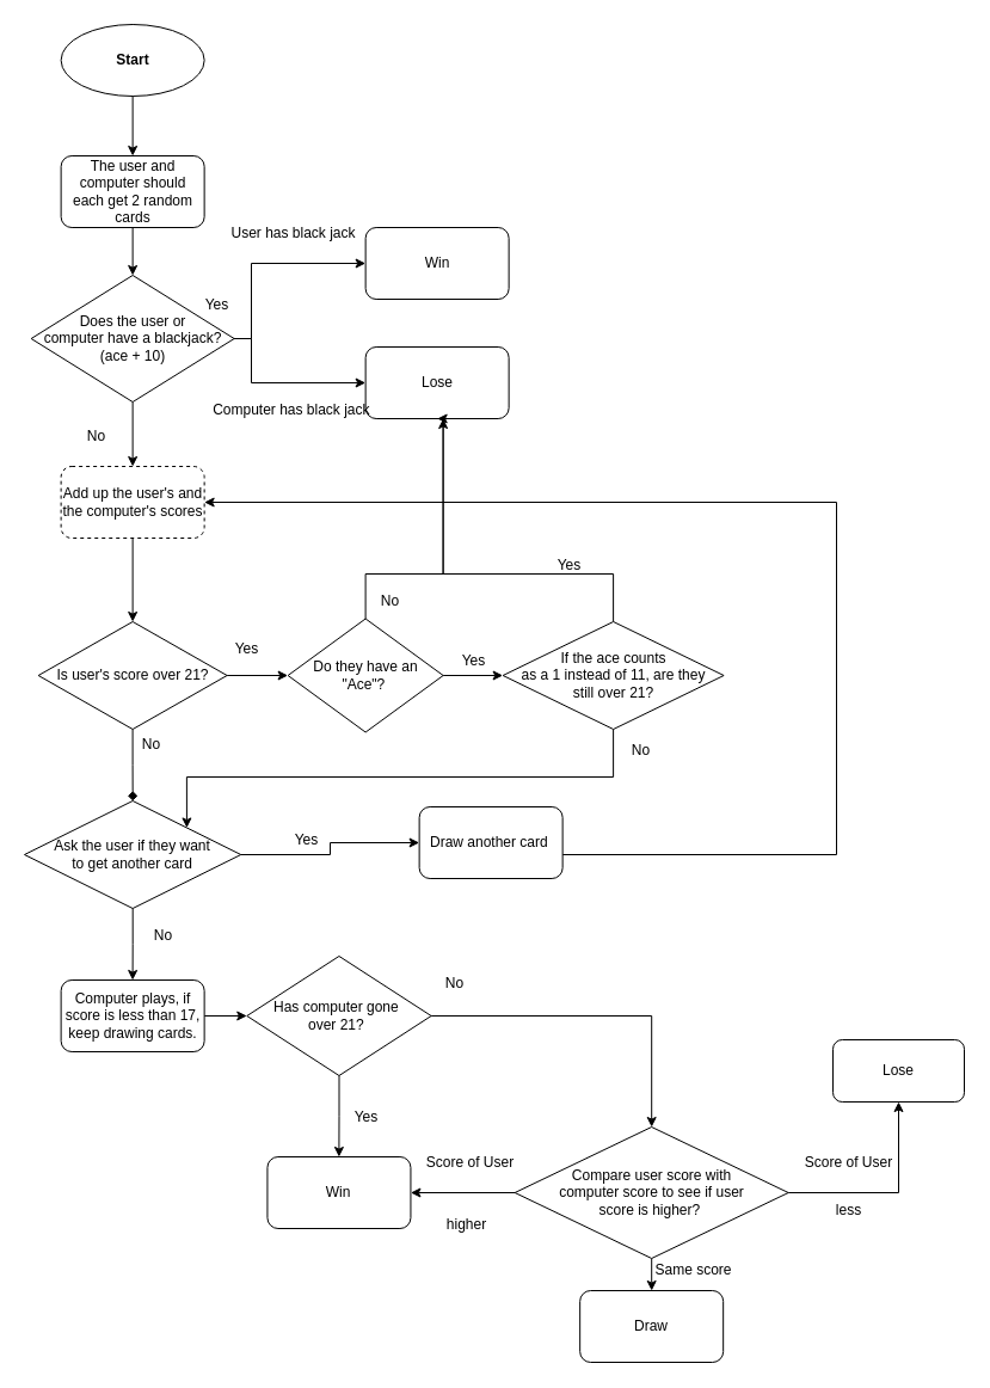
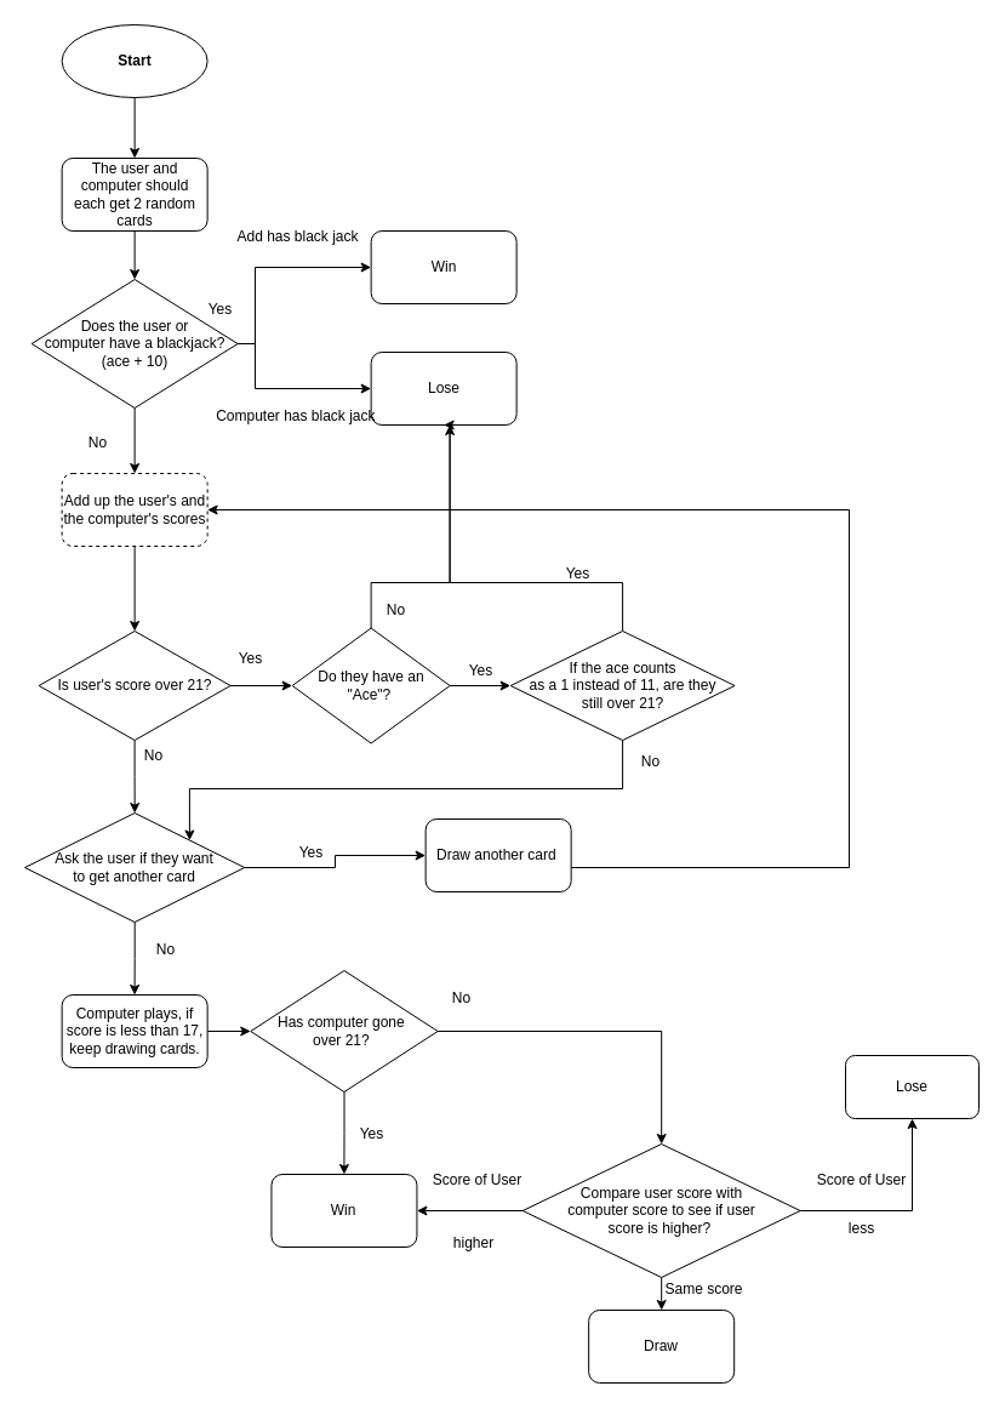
  <mxCell id="0" />
  <mxCell id="1" parent="0" />
  <mxCell id="2" value="" style="edgeStyle=orthogonalEdgeStyle;rounded=0;orthogonalLoop=1;jettySize=auto;html=1;" parent="1" source="3" target="5" edge="1"><mxGeometry relative="1" as="geometry" /></mxCell>
  <mxCell id="3" value="&lt;b&gt;Start&lt;/b&gt;" style="ellipse;whiteSpace=wrap;html=1;" parent="1" vertex="1"><mxGeometry x="50.63" y="20" width="120" height="60" as="geometry" /></mxCell>
  <mxCell id="4" value="" style="edgeStyle=orthogonalEdgeStyle;rounded=0;orthogonalLoop=1;jettySize=auto;html=1;" edge="1" parent="1" source="5" target="11"><mxGeometry relative="1" as="geometry" /></mxCell>
  <mxCell id="5" value="The user and computer should each get 2 random cards" style="rounded=1;whiteSpace=wrap;html=1;" parent="1" vertex="1"><mxGeometry x="50.63" y="130" width="120" height="60" as="geometry" /></mxCell>
  <mxCell id="6" value="" style="edgeStyle=orthogonalEdgeStyle;rounded=0;orthogonalLoop=1;jettySize=auto;html=1;" edge="1" parent="1" source="7" target="18"><mxGeometry relative="1" as="geometry" /></mxCell>
  <mxCell id="7" value="Add up the user's and&lt;br/&gt;the computer's scores" style="rounded=1;whiteSpace=wrap;html=1;dashed=1;" parent="1" vertex="1"><mxGeometry x="50.63" y="390" width="120" height="60" as="geometry" /></mxCell>
  <mxCell id="8" style="edgeStyle=orthogonalEdgeStyle;rounded=0;orthogonalLoop=1;jettySize=auto;html=1;entryX=0;entryY=0.5;entryDx=0;entryDy=0;" edge="1" parent="1" source="11" target="13"><mxGeometry relative="1" as="geometry"><Array as="points"><mxPoint x="210" y="283" /><mxPoint x="210" y="220" /></Array></mxGeometry></mxCell>
  <mxCell id="9" style="edgeStyle=orthogonalEdgeStyle;rounded=0;orthogonalLoop=1;jettySize=auto;html=1;" edge="1" parent="1" source="11" target="12"><mxGeometry relative="1" as="geometry"><Array as="points"><mxPoint x="210" y="283" /><mxPoint x="210" y="320" /></Array></mxGeometry></mxCell>
  <mxCell id="10" value="" style="edgeStyle=orthogonalEdgeStyle;rounded=0;orthogonalLoop=1;jettySize=auto;html=1;" edge="1" parent="1" source="11" target="7"><mxGeometry relative="1" as="geometry" /></mxCell>
  <mxCell id="11" value="Does the user or&lt;br/&gt;computer have a blackjack?&lt;br/&gt;(ace + 10)" style="rhombus;whiteSpace=wrap;html=1;" parent="1" vertex="1"><mxGeometry x="25.63" y="230" width="170" height="106" as="geometry" /></mxCell>
  <mxCell id="12" value="Lose" style="rounded=1;whiteSpace=wrap;html=1;" parent="1" vertex="1"><mxGeometry x="305.63" y="290" width="120" height="60" as="geometry" /></mxCell>
  <mxCell id="13" value="Win" style="rounded=1;whiteSpace=wrap;html=1;" parent="1" vertex="1"><mxGeometry x="305.63" y="190" width="120" height="60" as="geometry" /></mxCell>
- <mxCell id="14" value="User has black jack" style="text;html=1;align=center;verticalAlign=middle;resizable=0;points=[];autosize=1;strokeColor=none;fillColor=none;" parent="1" vertex="1"><mxGeometry x="180" y="180" width="130" height="30" as="geometry" /></mxCell>
+ <mxCell id="14" value="Add has black jack" style="text;html=1;align=center;verticalAlign=middle;resizable=0;points=[];autosize=1;strokeColor=none;fillColor=none;" parent="1" vertex="1"><mxGeometry x="180" y="180" width="130" height="30" as="geometry" /></mxCell>
  <mxCell id="15" value="Computer has black jack&amp;nbsp;" style="text;html=1;align=center;verticalAlign=middle;resizable=0;points=[];autosize=1;strokeColor=none;fillColor=none;" parent="1" vertex="1"><mxGeometry x="165" y="328" width="160" height="30" as="geometry" /></mxCell>
  <mxCell id="16" value="" style="edgeStyle=orthogonalEdgeStyle;rounded=0;orthogonalLoop=1;jettySize=auto;html=1;" parent="1" source="18" target="23" edge="1"><mxGeometry relative="1" as="geometry" /></mxCell>
- <mxCell id="17" value="" style="edgeStyle=orthogonalEdgeStyle;rounded=0;orthogonalLoop=1;jettySize=auto;html=1;endArrow=diamond;" parent="1" source="18" target="33" edge="1"><mxGeometry relative="1" as="geometry" /></mxCell>
+ <mxCell id="17" value="" style="edgeStyle=orthogonalEdgeStyle;rounded=0;orthogonalLoop=1;jettySize=auto;html=1;" parent="1" source="18" target="33" edge="1"><mxGeometry relative="1" as="geometry" /></mxCell>
  <mxCell id="18" value="Is user's score&amp;nbsp;over 21?" style="rhombus;whiteSpace=wrap;html=1;" parent="1" vertex="1"><mxGeometry x="31.63" y="520" width="158" height="90" as="geometry" /></mxCell>
  <mxCell id="19" value="Yes" style="text;html=1;align=center;verticalAlign=middle;resizable=0;points=[];autosize=1;strokeColor=none;fillColor=none;" parent="1" vertex="1"><mxGeometry x="161.25" y="240" width="40" height="30" as="geometry" /></mxCell>
  <mxCell id="20" value="No" style="text;html=1;align=center;verticalAlign=middle;resizable=0;points=[];autosize=1;strokeColor=none;fillColor=none;" parent="1" vertex="1"><mxGeometry x="60" y="350" width="40" height="30" as="geometry" /></mxCell>
  <mxCell id="21" value="" style="edgeStyle=orthogonalEdgeStyle;rounded=0;orthogonalLoop=1;jettySize=auto;html=1;" parent="1" source="23" target="26" edge="1"><mxGeometry relative="1" as="geometry" /></mxCell>
  <mxCell id="22" style="edgeStyle=orthogonalEdgeStyle;rounded=0;orthogonalLoop=1;jettySize=auto;html=1;entryX=0.5;entryY=1;entryDx=0;entryDy=0;" parent="1" source="23" target="12" edge="1"><mxGeometry relative="1" as="geometry"><Array as="points"><mxPoint x="305.63" y="480" /><mxPoint x="370.63" y="480" /></Array></mxGeometry></mxCell>
  <mxCell id="23" value="Do they have an&lt;br/&gt;&quot;Ace&quot;?&amp;nbsp;" style="rhombus;whiteSpace=wrap;html=1;" parent="1" vertex="1"><mxGeometry x="240.63" y="517.5" width="130" height="95" as="geometry" /></mxCell>
  <mxCell id="24" style="edgeStyle=orthogonalEdgeStyle;rounded=0;orthogonalLoop=1;jettySize=auto;html=1;" parent="1" source="26" target="12" edge="1"><mxGeometry relative="1" as="geometry"><Array as="points"><mxPoint x="512.63" y="480" /><mxPoint x="370.63" y="480" /></Array></mxGeometry></mxCell>
  <mxCell id="25" style="edgeStyle=orthogonalEdgeStyle;rounded=0;orthogonalLoop=1;jettySize=auto;html=1;entryX=1;entryY=0;entryDx=0;entryDy=0;" parent="1" source="26" target="33" edge="1"><mxGeometry relative="1" as="geometry"><Array as="points"><mxPoint x="513.63" y="650" /><mxPoint x="155.63" y="650" /></Array></mxGeometry></mxCell>
  <mxCell id="26" value="If the ace counts&lt;br/&gt;as a 1 instead of 11, are they&lt;br/&gt;still over 21?" style="rhombus;whiteSpace=wrap;html=1;" parent="1" vertex="1"><mxGeometry x="420.63" y="520" width="185" height="90" as="geometry" /></mxCell>
  <mxCell id="27" value="Yes" style="text;html=1;align=center;verticalAlign=middle;resizable=0;points=[];autosize=1;strokeColor=none;fillColor=none;" parent="1" vertex="1"><mxGeometry x="185.63" y="528" width="40" height="30" as="geometry" /></mxCell>
  <mxCell id="28" value="No" style="text;html=1;align=center;verticalAlign=middle;resizable=0;points=[];autosize=1;strokeColor=none;fillColor=none;" parent="1" vertex="1"><mxGeometry x="305.63" y="488" width="40" height="30" as="geometry" /></mxCell>
  <mxCell id="29" value="Yes" style="text;html=1;align=center;verticalAlign=middle;resizable=0;points=[];autosize=1;strokeColor=none;fillColor=none;" parent="1" vertex="1"><mxGeometry x="455.63" y="458" width="40" height="30" as="geometry" /></mxCell>
  <mxCell id="30" value="Yes" style="text;html=1;align=center;verticalAlign=middle;resizable=0;points=[];autosize=1;strokeColor=none;fillColor=none;" parent="1" vertex="1"><mxGeometry x="375.63" y="538" width="40" height="30" as="geometry" /></mxCell>
  <mxCell id="31" style="edgeStyle=orthogonalEdgeStyle;rounded=0;orthogonalLoop=1;jettySize=auto;html=1;entryX=0;entryY=0.5;entryDx=0;entryDy=0;" parent="1" source="33" target="37" edge="1"><mxGeometry relative="1" as="geometry" /></mxCell>
  <mxCell id="32" value="" style="edgeStyle=orthogonalEdgeStyle;rounded=0;orthogonalLoop=1;jettySize=auto;html=1;" parent="1" source="33" target="40" edge="1"><mxGeometry relative="1" as="geometry" /></mxCell>
  <mxCell id="33" value="Ask the user if they want&lt;br/&gt;to get another card" style="rhombus;whiteSpace=wrap;html=1;" parent="1" vertex="1"><mxGeometry x="20" y="670" width="181.25" height="90" as="geometry" /></mxCell>
  <mxCell id="34" value="No" style="text;html=1;align=center;verticalAlign=middle;resizable=0;points=[];autosize=1;strokeColor=none;fillColor=none;" parent="1" vertex="1"><mxGeometry x="105.63" y="608" width="40" height="30" as="geometry" /></mxCell>
  <mxCell id="35" value="No" style="text;html=1;align=center;verticalAlign=middle;resizable=0;points=[];autosize=1;strokeColor=none;fillColor=none;" parent="1" vertex="1"><mxGeometry x="515.63" y="612.5" width="40" height="30" as="geometry" /></mxCell>
  <mxCell id="36" style="edgeStyle=orthogonalEdgeStyle;rounded=0;orthogonalLoop=1;jettySize=auto;html=1;entryX=1;entryY=0.5;entryDx=0;entryDy=0;" edge="1" parent="1" source="37" target="7"><mxGeometry relative="1" as="geometry"><Array as="points"><mxPoint x="700" y="715" /><mxPoint x="700" y="420" /></Array></mxGeometry></mxCell>
  <mxCell id="37" value="Draw another card&amp;nbsp;" style="rounded=1;whiteSpace=wrap;html=1;" parent="1" vertex="1"><mxGeometry x="350.63" y="675" width="120" height="60" as="geometry" /></mxCell>
  <mxCell id="38" value="Yes" style="text;html=1;align=center;verticalAlign=middle;resizable=0;points=[];autosize=1;strokeColor=none;fillColor=none;" parent="1" vertex="1"><mxGeometry x="235.63" y="688" width="40" height="30" as="geometry" /></mxCell>
  <mxCell id="39" value="" style="edgeStyle=orthogonalEdgeStyle;rounded=0;orthogonalLoop=1;jettySize=auto;html=1;" parent="1" source="40" target="44" edge="1"><mxGeometry relative="1" as="geometry" /></mxCell>
  <mxCell id="40" value="Computer plays, if score is less than 17, keep drawing cards." style="rounded=1;whiteSpace=wrap;html=1;" parent="1" vertex="1"><mxGeometry x="50.63" y="820" width="120" height="60" as="geometry" /></mxCell>
  <mxCell id="41" value="No" style="text;html=1;align=center;verticalAlign=middle;resizable=0;points=[];autosize=1;strokeColor=none;fillColor=none;" parent="1" vertex="1"><mxGeometry x="115.63" y="768" width="40" height="30" as="geometry" /></mxCell>
  <mxCell id="42" value="" style="edgeStyle=orthogonalEdgeStyle;rounded=0;orthogonalLoop=1;jettySize=auto;html=1;" parent="1" source="44" target="45" edge="1"><mxGeometry relative="1" as="geometry" /></mxCell>
  <mxCell id="43" value="" style="edgeStyle=orthogonalEdgeStyle;rounded=0;orthogonalLoop=1;jettySize=auto;html=1;" parent="1" source="44" target="50" edge="1"><mxGeometry relative="1" as="geometry" /></mxCell>
  <mxCell id="44" value="Has computer gone&amp;nbsp;&lt;br/&gt;over 21?&amp;nbsp;" style="rhombus;whiteSpace=wrap;html=1;" parent="1" vertex="1"><mxGeometry x="206.25" y="800" width="154.38" height="100" as="geometry" /></mxCell>
  <mxCell id="45" value="Win" style="rounded=1;whiteSpace=wrap;html=1;" parent="1" vertex="1"><mxGeometry x="223.44" y="968" width="120" height="60" as="geometry" /></mxCell>
  <mxCell id="46" value="Yes" style="text;html=1;align=center;verticalAlign=middle;resizable=0;points=[];autosize=1;strokeColor=none;fillColor=none;" parent="1" vertex="1"><mxGeometry x="285.63" y="920" width="40" height="30" as="geometry" /></mxCell>
  <mxCell id="47" value="" style="edgeStyle=orthogonalEdgeStyle;rounded=0;orthogonalLoop=1;jettySize=auto;html=1;" parent="1" source="50" target="45" edge="1"><mxGeometry relative="1" as="geometry" /></mxCell>
  <mxCell id="48" value="" style="edgeStyle=orthogonalEdgeStyle;rounded=0;orthogonalLoop=1;jettySize=auto;html=1;" parent="1" source="50" target="54" edge="1"><mxGeometry relative="1" as="geometry" /></mxCell>
  <mxCell id="49" value="" style="edgeStyle=orthogonalEdgeStyle;rounded=0;orthogonalLoop=1;jettySize=auto;html=1;" parent="1" source="50" target="56" edge="1"><mxGeometry relative="1" as="geometry" /></mxCell>
  <mxCell id="50" value="Compare user score with&lt;br/&gt;computer score to see if user&lt;br/&gt;score is higher?&amp;nbsp;" style="rhombus;whiteSpace=wrap;html=1;" parent="1" vertex="1"><mxGeometry x="430.63" y="943" width="229.06" height="110" as="geometry" /></mxCell>
  <mxCell id="51" value="No" style="text;html=1;align=center;verticalAlign=middle;resizable=0;points=[];autosize=1;strokeColor=none;fillColor=none;" parent="1" vertex="1"><mxGeometry x="360" y="808" width="40" height="30" as="geometry" /></mxCell>
  <mxCell id="52" value="Score of User" style="text;html=1;align=center;verticalAlign=middle;resizable=0;points=[];autosize=1;strokeColor=none;fillColor=none;" parent="1" vertex="1"><mxGeometry x="343" y="958" width="100" height="30" as="geometry" /></mxCell>
  <mxCell id="53" value="higher" style="text;html=1;align=center;verticalAlign=middle;resizable=0;points=[];autosize=1;strokeColor=none;fillColor=none;" parent="1" vertex="1"><mxGeometry x="360" y="1010" width="60" height="30" as="geometry" /></mxCell>
  <mxCell id="54" value="Draw" style="rounded=1;whiteSpace=wrap;html=1;" parent="1" vertex="1"><mxGeometry x="485.16" y="1080" width="120" height="60" as="geometry" /></mxCell>
  <mxCell id="55" value="Same score" style="text;html=1;align=center;verticalAlign=middle;resizable=0;points=[];autosize=1;strokeColor=none;fillColor=none;" parent="1" vertex="1"><mxGeometry x="535" y="1048" width="90" height="30" as="geometry" /></mxCell>
  <mxCell id="56" value="Lose" style="rounded=1;whiteSpace=wrap;html=1;" parent="1" vertex="1"><mxGeometry x="697" y="870" width="110" height="52" as="geometry" /></mxCell>
  <mxCell id="57" value="Score of User" style="text;html=1;align=center;verticalAlign=middle;resizable=0;points=[];autosize=1;strokeColor=none;fillColor=none;" parent="1" vertex="1"><mxGeometry x="660" y="958" width="100" height="30" as="geometry" /></mxCell>
  <mxCell id="58" value="less" style="text;html=1;align=center;verticalAlign=middle;resizable=0;points=[];autosize=1;strokeColor=none;fillColor=none;" parent="1" vertex="1"><mxGeometry x="685" y="998" width="50" height="30" as="geometry" /></mxCell>
